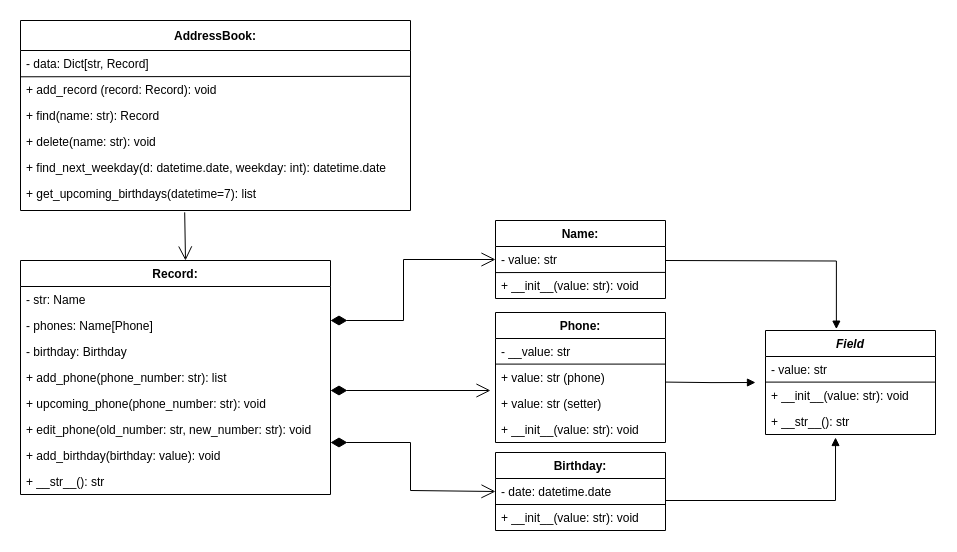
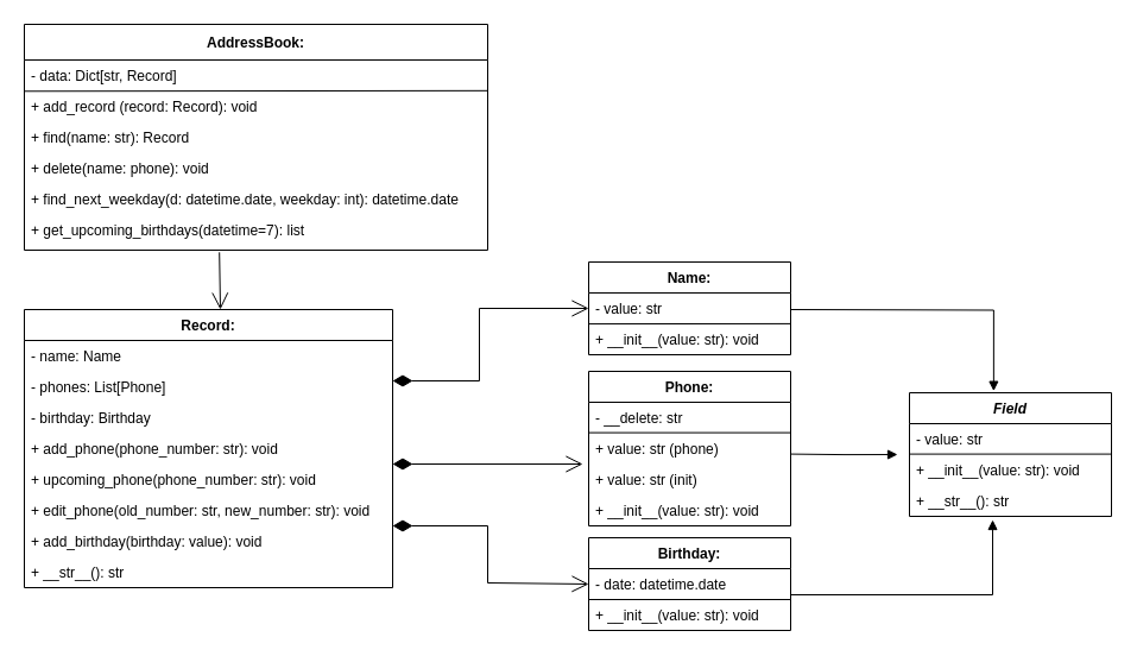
  <mxCell id="0" />
  <mxCell id="1" parent="0" />
  <mxCell id="2" value="AddressBook:" style="swimlane;fontStyle=1;childLayout=stackLayout;horizontal=1;startSize=30;horizontalStack=0;resizeParent=1;resizeParentMax=0;resizeLast=0;collapsible=1;marginBottom=0;rounded=0;" vertex="1" parent="1"><mxGeometry x="20" y="20" width="390" height="190" as="geometry" /></mxCell>
  <mxCell id="3" value="- data: Dict[str, Record]" style="text;strokeColor=none;fillColor=none;align=left;verticalAlign=top;spacingLeft=4;spacingRight=4;overflow=hidden;rotatable=1;points=[[0,0.5],[1,0.5]];portConstraint=eastwest;movable=1;resizable=1;deletable=1;editable=1;locked=0;connectable=1;rounded=0;" vertex="1" parent="2"><mxGeometry y="30" width="390" height="26" as="geometry" /></mxCell>
  <mxCell id="4" value="" style="endArrow=none;html=1;rounded=0;exitX=0.001;exitY=0.011;exitDx=0;exitDy=0;exitPerimeter=0;entryX=1.001;entryY=-0.007;entryDx=0;entryDy=0;entryPerimeter=0;" edge="1" parent="2" source="5" target="5"><mxGeometry width="50" height="50" relative="1" as="geometry"><mxPoint x="315" y="94" as="sourcePoint" /><mxPoint x="365" y="44" as="targetPoint" /><Array as="points" /></mxGeometry></mxCell>
  <mxCell id="5" value="+ add_record (record: Record): void" style="text;strokeColor=none;fillColor=none;align=left;verticalAlign=top;spacingLeft=4;spacingRight=4;overflow=hidden;rotatable=0;points=[[0,0.5],[1,0.5]];portConstraint=eastwest;rounded=0;" vertex="1" parent="2"><mxGeometry y="56" width="390" height="26" as="geometry" /></mxCell>
  <mxCell id="6" value="+ find(name: str): Record" style="text;strokeColor=none;fillColor=none;align=left;verticalAlign=top;spacingLeft=4;spacingRight=4;overflow=hidden;rotatable=0;points=[[0,0.5],[1,0.5]];portConstraint=eastwest;rounded=0;" vertex="1" parent="2"><mxGeometry y="82" width="390" height="26" as="geometry" /></mxCell>
- <mxCell id="7" value="+ delete(name: str): void" style="text;strokeColor=none;fillColor=none;align=left;verticalAlign=top;spacingLeft=4;spacingRight=4;overflow=hidden;rotatable=0;points=[[0,0.5],[1,0.5]];portConstraint=eastwest;rounded=0;" vertex="1" parent="2"><mxGeometry y="108" width="390" height="26" as="geometry" /></mxCell>
+ <mxCell id="7" value="+ delete(name: phone): void" style="text;strokeColor=none;fillColor=none;align=left;verticalAlign=top;spacingLeft=4;spacingRight=4;overflow=hidden;rotatable=0;points=[[0,0.5],[1,0.5]];portConstraint=eastwest;rounded=0;" vertex="1" parent="2"><mxGeometry y="108" width="390" height="26" as="geometry" /></mxCell>
  <mxCell id="8" value="+ find_next_weekday(d: datetime.date, weekday: int): datetime.date" style="text;strokeColor=none;fillColor=none;align=left;verticalAlign=top;spacingLeft=4;spacingRight=4;overflow=hidden;rotatable=0;points=[[0,0.5],[1,0.5]];portConstraint=eastwest;rounded=0;" vertex="1" parent="2"><mxGeometry y="134" width="390" height="26" as="geometry" /></mxCell>
  <mxCell id="9" value="+ get_upcoming_birthdays(datetime=7): list" style="text;strokeColor=none;fillColor=none;align=left;verticalAlign=top;spacingLeft=4;spacingRight=4;overflow=hidden;rotatable=0;points=[[0,0.5],[1,0.5]];portConstraint=eastwest;rounded=0;" vertex="1" parent="2"><mxGeometry y="160" width="390" height="30" as="geometry" /></mxCell>
  <mxCell id="10" value="" style="endArrow=open;endFill=1;endSize=12;html=1;rounded=0;exitX=0.421;exitY=1.061;exitDx=0;exitDy=0;exitPerimeter=0;" edge="1" parent="2" source="9"><mxGeometry width="160" relative="1" as="geometry"><mxPoint x="165" y="200" as="sourcePoint" /><mxPoint x="165" y="240" as="targetPoint" /></mxGeometry></mxCell>
  <mxCell id="11" value="Record:" style="swimlane;fontStyle=1;childLayout=stackLayout;horizontal=1;startSize=26;horizontalStack=0;resizeParent=1;resizeParentMax=0;resizeLast=0;collapsible=1;marginBottom=0;rounded=0;" vertex="1" parent="1"><mxGeometry x="20" y="260" width="310" height="234" as="geometry" /></mxCell>
- <mxCell id="12" value="- str: Name" style="text;strokeColor=none;fillColor=none;align=left;verticalAlign=top;spacingLeft=4;spacingRight=4;overflow=hidden;rotatable=0;points=[[0,0.5],[1,0.5]];portConstraint=eastwest;rounded=0;" vertex="1" parent="11"><mxGeometry y="26" width="310" height="26" as="geometry" /></mxCell>
- <mxCell id="13" value="- phones: Name[Phone]" style="text;strokeColor=none;fillColor=none;align=left;verticalAlign=top;spacingLeft=4;spacingRight=4;overflow=hidden;rotatable=0;points=[[0,0.5],[1,0.5]];portConstraint=eastwest;rounded=0;" vertex="1" parent="11"><mxGeometry y="52" width="310" height="26" as="geometry" /></mxCell>
+ <mxCell id="12" value="- name: Name" style="text;strokeColor=none;fillColor=none;align=left;verticalAlign=top;spacingLeft=4;spacingRight=4;overflow=hidden;rotatable=0;points=[[0,0.5],[1,0.5]];portConstraint=eastwest;rounded=0;" vertex="1" parent="11"><mxGeometry y="26" width="310" height="26" as="geometry" /></mxCell>
+ <mxCell id="13" value="- phones: List[Phone]" style="text;strokeColor=none;fillColor=none;align=left;verticalAlign=top;spacingLeft=4;spacingRight=4;overflow=hidden;rotatable=0;points=[[0,0.5],[1,0.5]];portConstraint=eastwest;rounded=0;" vertex="1" parent="11"><mxGeometry y="52" width="310" height="26" as="geometry" /></mxCell>
  <mxCell id="14" value="- birthday: Birthday" style="text;strokeColor=none;fillColor=none;align=left;verticalAlign=top;spacingLeft=4;spacingRight=4;overflow=hidden;rotatable=0;points=[[0,0.5],[1,0.5]];portConstraint=eastwest;rounded=0;" vertex="1" parent="11"><mxGeometry y="78" width="310" height="26" as="geometry" /></mxCell>
- <mxCell id="15" value="+ add_phone(phone_number: str): list" style="text;strokeColor=none;fillColor=none;align=left;verticalAlign=top;spacingLeft=4;spacingRight=4;overflow=hidden;rotatable=0;points=[[0,0.5],[1,0.5]];portConstraint=eastwest;rounded=0;" vertex="1" parent="11"><mxGeometry y="104" width="310" height="26" as="geometry" /></mxCell>
+ <mxCell id="15" value="+ add_phone(phone_number: str): void" style="text;strokeColor=none;fillColor=none;align=left;verticalAlign=top;spacingLeft=4;spacingRight=4;overflow=hidden;rotatable=0;points=[[0,0.5],[1,0.5]];portConstraint=eastwest;rounded=0;" vertex="1" parent="11"><mxGeometry y="104" width="310" height="26" as="geometry" /></mxCell>
  <mxCell id="16" value="+ upcoming_phone(phone_number: str): void" style="text;strokeColor=none;fillColor=none;align=left;verticalAlign=top;spacingLeft=4;spacingRight=4;overflow=hidden;rotatable=0;points=[[0,0.5],[1,0.5]];portConstraint=eastwest;rounded=0;" vertex="1" parent="11"><mxGeometry y="130" width="310" height="26" as="geometry" /></mxCell>
  <mxCell id="17" value="+ edit_phone(old_number: str, new_number: str): void" style="text;strokeColor=none;fillColor=none;align=left;verticalAlign=top;spacingLeft=4;spacingRight=4;overflow=hidden;rotatable=0;points=[[0,0.5],[1,0.5]];portConstraint=eastwest;rounded=0;" vertex="1" parent="11"><mxGeometry y="156" width="310" height="26" as="geometry" /></mxCell>
  <mxCell id="18" value="+ add_birthday(birthday: value): void" style="text;strokeColor=none;fillColor=none;align=left;verticalAlign=top;spacingLeft=4;spacingRight=4;overflow=hidden;rotatable=0;points=[[0,0.5],[1,0.5]];portConstraint=eastwest;rounded=0;" vertex="1" parent="11"><mxGeometry y="182" width="310" height="26" as="geometry" /></mxCell>
  <mxCell id="19" value="+ __str__(): str" style="text;strokeColor=none;fillColor=none;align=left;verticalAlign=top;spacingLeft=4;spacingRight=4;overflow=hidden;rotatable=0;points=[[0,0.5],[1,0.5]];portConstraint=eastwest;rounded=0;" vertex="1" parent="11"><mxGeometry y="208" width="310" height="26" as="geometry" /></mxCell>
  <mxCell id="20" value="Field" style="swimlane;fontStyle=3;childLayout=stackLayout;horizontal=1;startSize=26;horizontalStack=0;resizeParent=1;resizeParentMax=0;resizeLast=0;collapsible=1;marginBottom=0;rounded=0;" vertex="1" parent="1"><mxGeometry x="765" y="330" width="170" height="104" as="geometry" /></mxCell>
  <mxCell id="21" value="- value: str" style="text;strokeColor=none;fillColor=none;align=left;verticalAlign=top;spacingLeft=4;spacingRight=4;overflow=hidden;rotatable=0;points=[[0,0.5],[1,0.5]];portConstraint=eastwest;rounded=0;" vertex="1" parent="20"><mxGeometry y="26" width="170" height="26" as="geometry" /></mxCell>
  <mxCell id="22" value="" style="endArrow=none;html=1;rounded=0;exitX=0.002;exitY=1.003;exitDx=0;exitDy=0;exitPerimeter=0;entryX=1.001;entryY=0.997;entryDx=0;entryDy=0;entryPerimeter=0;" edge="1" parent="20"><mxGeometry width="50" height="50" relative="1" as="geometry"><mxPoint y="51.6" as="sourcePoint" /><mxPoint x="170" y="51.6" as="targetPoint" /></mxGeometry></mxCell>
  <mxCell id="23" value="+ __init__(value: str): void" style="text;strokeColor=none;fillColor=none;align=left;verticalAlign=top;spacingLeft=4;spacingRight=4;overflow=hidden;rotatable=0;points=[[0,0.5],[1,0.5]];portConstraint=eastwest;rounded=0;" vertex="1" parent="20"><mxGeometry y="52" width="170" height="26" as="geometry" /></mxCell>
  <mxCell id="24" value="+ __str__(): str" style="text;strokeColor=none;fillColor=none;align=left;verticalAlign=top;spacingLeft=4;spacingRight=4;overflow=hidden;rotatable=0;points=[[0,0.5],[1,0.5]];portConstraint=eastwest;rounded=0;" vertex="1" parent="20"><mxGeometry y="78" width="170" height="26" as="geometry" /></mxCell>
  <mxCell id="25" value="Name:" style="swimlane;fontStyle=1;childLayout=stackLayout;horizontal=1;startSize=26;horizontalStack=0;resizeParent=1;resizeParentMax=0;resizeLast=0;collapsible=1;marginBottom=0;rounded=0;" vertex="1" parent="1"><mxGeometry x="495" y="220" width="170" height="78" as="geometry" /></mxCell>
  <mxCell id="26" value="- value: str" style="text;strokeColor=none;fillColor=none;align=left;verticalAlign=top;spacingLeft=4;spacingRight=4;overflow=hidden;rotatable=0;points=[[0,0.5],[1,0.5]];portConstraint=eastwest;rounded=0;" vertex="1" parent="25"><mxGeometry y="26" width="170" height="26" as="geometry" /></mxCell>
  <mxCell id="27" value="+ __init__(value: str): void" style="text;strokeColor=none;fillColor=none;align=left;verticalAlign=top;spacingLeft=4;spacingRight=4;overflow=hidden;rotatable=0;points=[[0,0.5],[1,0.5]];portConstraint=eastwest;rounded=0;" vertex="1" parent="25"><mxGeometry y="52" width="170" height="26" as="geometry" /></mxCell>
  <mxCell id="28" value="" style="endArrow=none;html=1;rounded=0;exitX=0.002;exitY=1.003;exitDx=0;exitDy=0;exitPerimeter=0;entryX=1.001;entryY=0.997;entryDx=0;entryDy=0;entryPerimeter=0;" edge="1" parent="25" source="26" target="26"><mxGeometry width="50" height="50" relative="1" as="geometry"><mxPoint x="110" y="110" as="sourcePoint" /><mxPoint x="160" y="60" as="targetPoint" /></mxGeometry></mxCell>
  <mxCell id="29" value="Phone:" style="swimlane;fontStyle=1;childLayout=stackLayout;horizontal=1;startSize=26;horizontalStack=0;resizeParent=1;resizeParentMax=0;resizeLast=0;collapsible=1;marginBottom=0;rounded=0;" vertex="1" parent="1"><mxGeometry x="495" y="312" width="170" height="130" as="geometry" /></mxCell>
- <mxCell id="30" value="- __value: str" style="text;strokeColor=none;fillColor=none;align=left;verticalAlign=top;spacingLeft=4;spacingRight=4;overflow=hidden;rotatable=0;points=[[0,0.5],[1,0.5]];portConstraint=eastwest;rounded=0;" vertex="1" parent="29"><mxGeometry y="26" width="170" height="26" as="geometry" /></mxCell>
+ <mxCell id="30" value="- __delete: str" style="text;strokeColor=none;fillColor=none;align=left;verticalAlign=top;spacingLeft=4;spacingRight=4;overflow=hidden;rotatable=0;points=[[0,0.5],[1,0.5]];portConstraint=eastwest;rounded=0;" vertex="1" parent="29"><mxGeometry y="26" width="170" height="26" as="geometry" /></mxCell>
  <mxCell id="31" value="" style="endArrow=none;html=1;rounded=0;exitX=0.002;exitY=1.003;exitDx=0;exitDy=0;exitPerimeter=0;entryX=1.001;entryY=0.997;entryDx=0;entryDy=0;entryPerimeter=0;" edge="1" parent="29"><mxGeometry width="50" height="50" relative="1" as="geometry"><mxPoint y="51.6" as="sourcePoint" /><mxPoint x="170" y="51.6" as="targetPoint" /></mxGeometry></mxCell>
  <mxCell id="32" value="+ value: str (phone)" style="text;strokeColor=none;fillColor=none;align=left;verticalAlign=top;spacingLeft=4;spacingRight=4;overflow=hidden;rotatable=0;points=[[0,0.5],[1,0.5]];portConstraint=eastwest;rounded=0;" vertex="1" parent="29"><mxGeometry y="52" width="170" height="26" as="geometry" /></mxCell>
- <mxCell id="33" value="+ value: str (setter)" style="text;strokeColor=none;fillColor=none;align=left;verticalAlign=top;spacingLeft=4;spacingRight=4;overflow=hidden;rotatable=0;points=[[0,0.5],[1,0.5]];portConstraint=eastwest;rounded=0;" vertex="1" parent="29"><mxGeometry y="78" width="170" height="26" as="geometry" /></mxCell>
+ <mxCell id="33" value="+ value: str (init)" style="text;strokeColor=none;fillColor=none;align=left;verticalAlign=top;spacingLeft=4;spacingRight=4;overflow=hidden;rotatable=0;points=[[0,0.5],[1,0.5]];portConstraint=eastwest;rounded=0;" vertex="1" parent="29"><mxGeometry y="78" width="170" height="26" as="geometry" /></mxCell>
  <mxCell id="34" value="+ __init__(value: str): void" style="text;strokeColor=none;fillColor=none;align=left;verticalAlign=top;spacingLeft=4;spacingRight=4;overflow=hidden;rotatable=0;points=[[0,0.5],[1,0.5]];portConstraint=eastwest;rounded=0;" vertex="1" parent="29"><mxGeometry y="104" width="170" height="26" as="geometry" /></mxCell>
  <mxCell id="35" value="Birthday:" style="swimlane;fontStyle=1;childLayout=stackLayout;horizontal=1;startSize=26;horizontalStack=0;resizeParent=1;resizeParentMax=0;resizeLast=0;collapsible=1;marginBottom=0;rounded=0;" vertex="1" parent="1"><mxGeometry x="495" y="452" width="170" height="78" as="geometry" /></mxCell>
  <mxCell id="36" value="- date: datetime.date" style="text;strokeColor=none;fillColor=none;align=left;verticalAlign=top;spacingLeft=4;spacingRight=4;overflow=hidden;rotatable=0;points=[[0,0.5],[1,0.5]];portConstraint=eastwest;rounded=0;" vertex="1" parent="35"><mxGeometry y="26" width="170" height="26" as="geometry" /></mxCell>
  <mxCell id="37" value="" style="endArrow=none;html=1;rounded=0;exitX=0.002;exitY=1.003;exitDx=0;exitDy=0;exitPerimeter=0;entryX=1.001;entryY=0.997;entryDx=0;entryDy=0;entryPerimeter=0;" edge="1" parent="35"><mxGeometry width="50" height="50" relative="1" as="geometry"><mxPoint y="52" as="sourcePoint" /><mxPoint x="170" y="52" as="targetPoint" /></mxGeometry></mxCell>
  <mxCell id="38" value="+ __init__(value: str): void" style="text;strokeColor=none;fillColor=none;align=left;verticalAlign=top;spacingLeft=4;spacingRight=4;overflow=hidden;rotatable=0;points=[[0,0.5],[1,0.5]];portConstraint=eastwest;rounded=0;" vertex="1" parent="35"><mxGeometry y="52" width="170" height="26" as="geometry" /></mxCell>
  <mxCell id="39" value="" style="endArrow=open;html=1;endSize=12;startArrow=diamondThin;startSize=14;startFill=1;edgeStyle=orthogonalEdgeStyle;align=left;verticalAlign=bottom;rounded=0;entryX=0;entryY=0.5;entryDx=0;entryDy=0;" edge="1" parent="1" target="26"><mxGeometry x="-1" y="3" relative="1" as="geometry"><mxPoint x="330" y="320" as="sourcePoint" /><mxPoint x="475" y="320" as="targetPoint" /><Array as="points"><mxPoint x="403" y="320" /><mxPoint x="403" y="259" /></Array></mxGeometry></mxCell>
  <mxCell id="40" value="" style="endArrow=open;html=1;endSize=12;startArrow=diamondThin;startSize=14;startFill=1;edgeStyle=orthogonalEdgeStyle;align=left;verticalAlign=bottom;rounded=0;" edge="1" parent="1"><mxGeometry x="-1" y="3" relative="1" as="geometry"><mxPoint x="330" y="390" as="sourcePoint" /><mxPoint x="490" y="390" as="targetPoint" /></mxGeometry></mxCell>
  <mxCell id="41" value="" style="endArrow=open;html=1;endSize=12;startArrow=diamondThin;startSize=14;startFill=1;edgeStyle=orthogonalEdgeStyle;align=left;verticalAlign=bottom;rounded=0;entryX=0;entryY=0.5;entryDx=0;entryDy=0;" edge="1" parent="1" target="36"><mxGeometry x="-1" y="3" relative="1" as="geometry"><mxPoint x="330" y="442" as="sourcePoint" /><mxPoint x="490" y="442" as="targetPoint" /><Array as="points"><mxPoint x="410" y="442" /><mxPoint x="410" y="490" /><mxPoint x="495" y="490" /></Array></mxGeometry></mxCell>
  <mxCell id="42" value="" style="endArrow=block;endFill=1;html=1;edgeStyle=orthogonalEdgeStyle;align=left;verticalAlign=top;rounded=0;entryX=0.412;entryY=1.115;entryDx=0;entryDy=0;entryPerimeter=0;" edge="1" parent="1" target="24"><mxGeometry x="-1" relative="1" as="geometry"><mxPoint x="665" y="494" as="sourcePoint" /><mxPoint x="835" y="440" as="targetPoint" /><Array as="points"><mxPoint x="665" y="500" /><mxPoint x="835" y="500" /></Array></mxGeometry></mxCell>
  <mxCell id="43" value="" style="endArrow=block;endFill=1;html=1;edgeStyle=orthogonalEdgeStyle;align=left;verticalAlign=top;rounded=0;" edge="1" parent="1"><mxGeometry x="-1" relative="1" as="geometry"><mxPoint x="665" y="381.58" as="sourcePoint" /><mxPoint x="755" y="382" as="targetPoint" /><mxPoint as="offset" /></mxGeometry></mxCell>
  <mxCell id="44" value="" style="endArrow=block;endFill=1;html=1;edgeStyle=orthogonalEdgeStyle;align=left;verticalAlign=top;rounded=0;entryX=0.417;entryY=-0.013;entryDx=0;entryDy=0;entryPerimeter=0;" edge="1" parent="1" target="20"><mxGeometry x="-1" relative="1" as="geometry"><mxPoint x="665" y="260" as="sourcePoint" /><mxPoint x="825" y="260" as="targetPoint" /></mxGeometry></mxCell>
